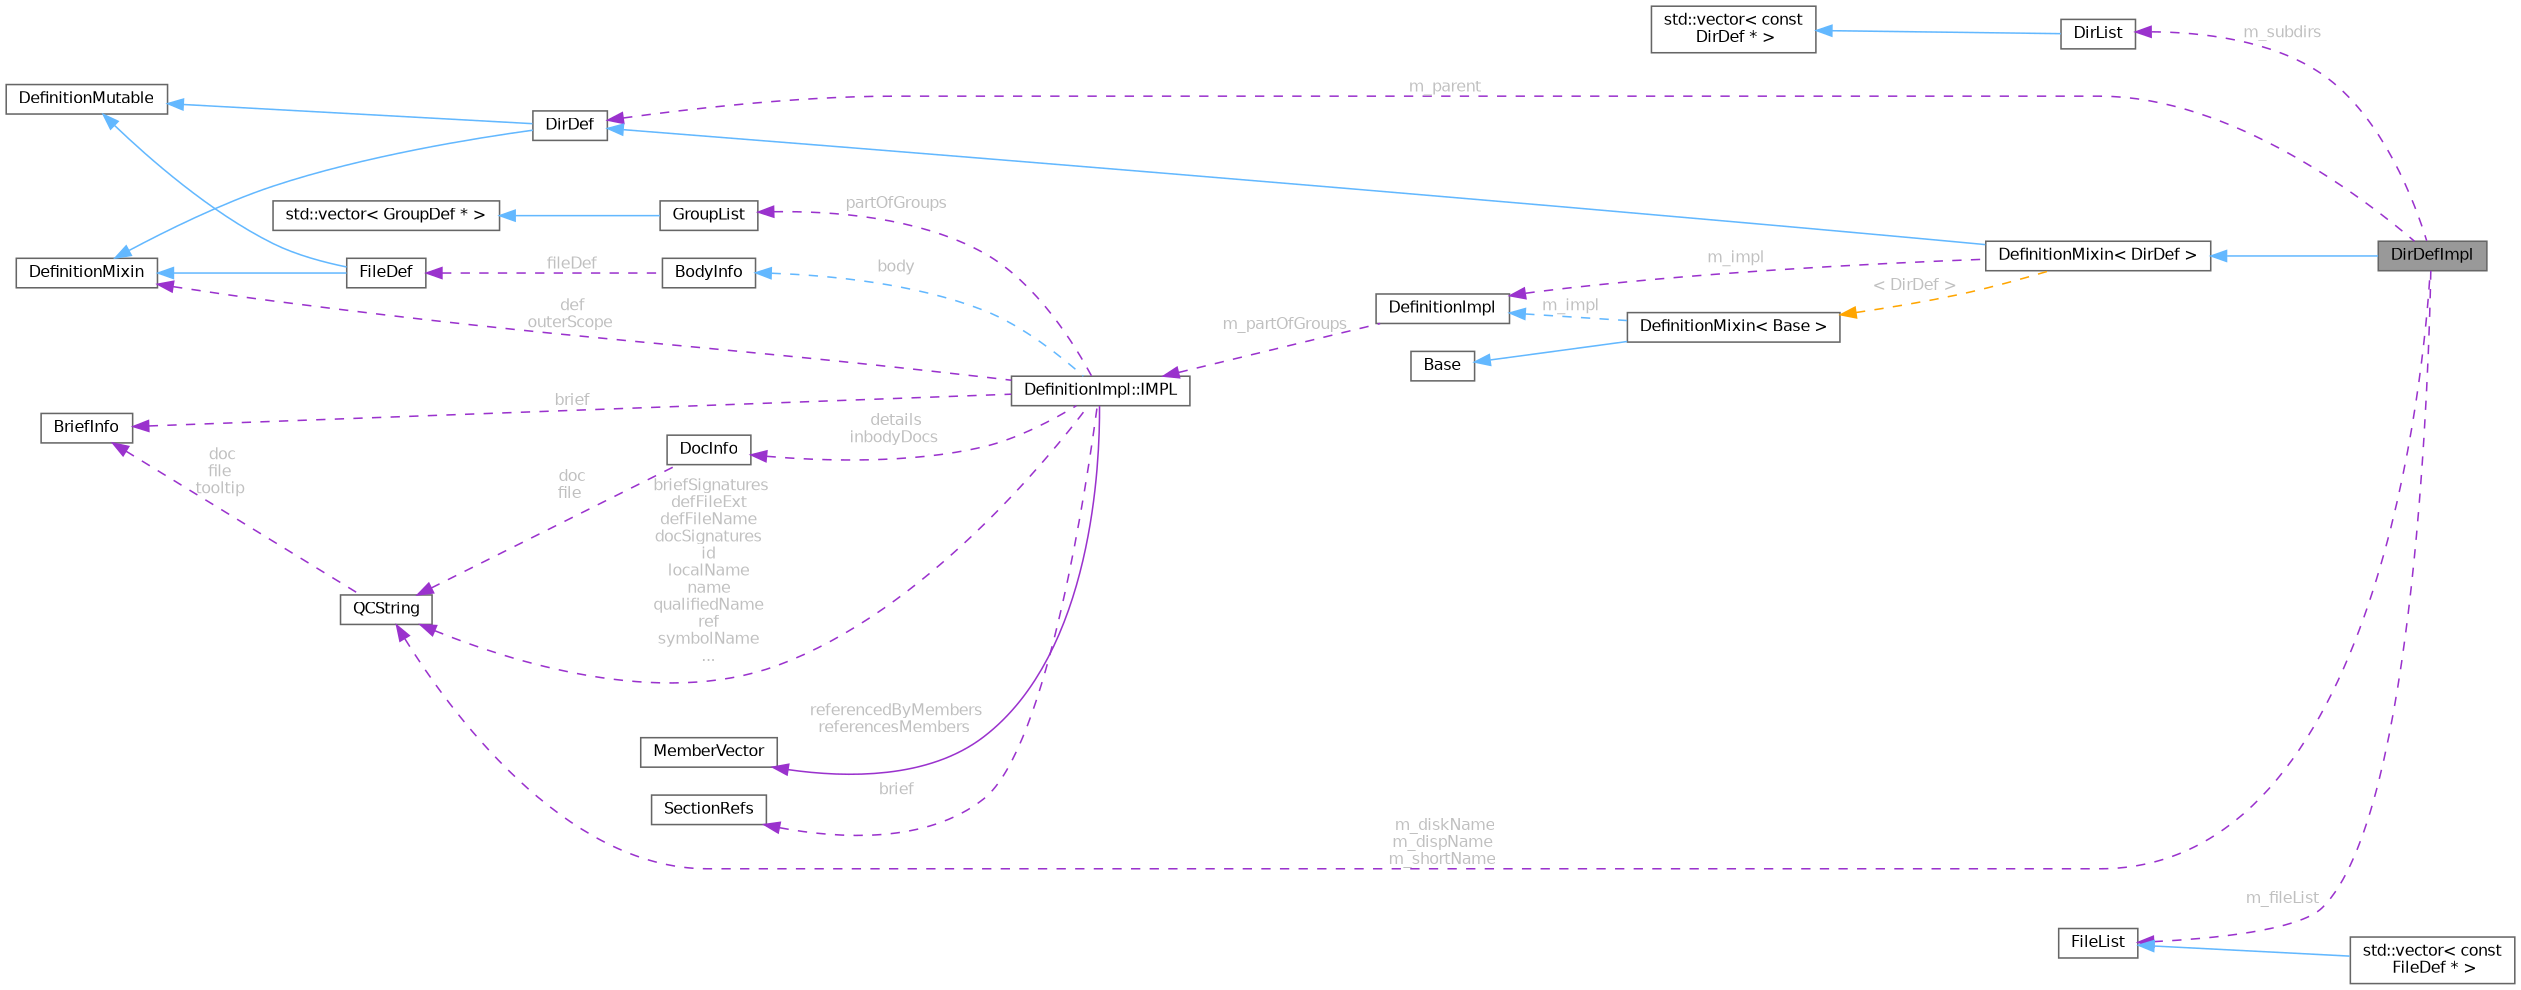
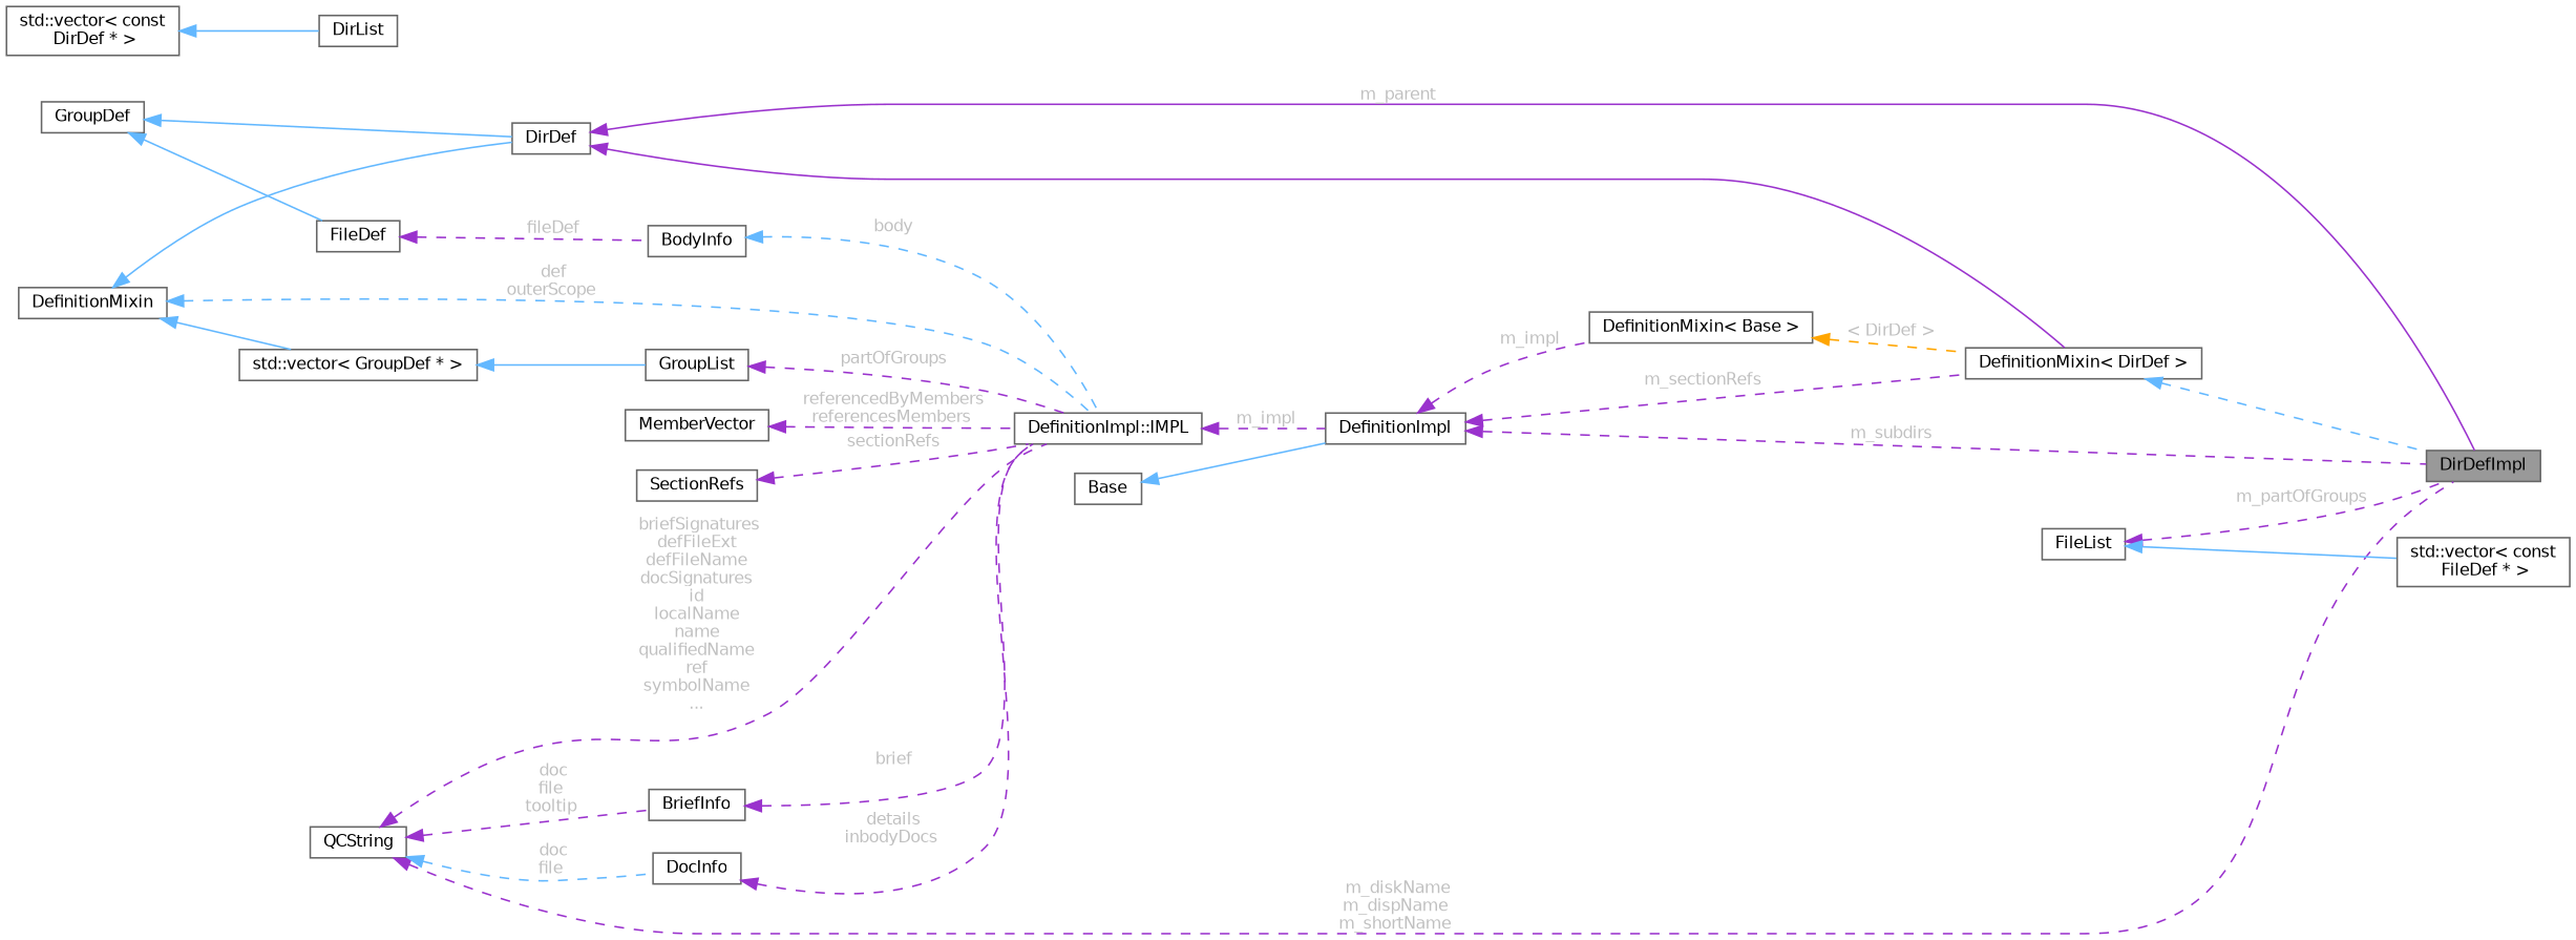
  digraph {
    rankdir=LR
    node [color=gray40 fillcolor=white fontname=Helvetica fontsize=10 shape=box style=filled]
    edge [color=darkorchid3 dir=back fontname=Helvetica fontsize=10 labelfontname=Helvetica labelfontsize=10 style=dashed fontcolor=grey]
    n1 [fillcolor=grey60 fontcolor=black height=0.2 label=DirDefImpl width=0.4]
    n2 [height=0.2 label="DefinitionMixin\< DirDef \>" width=0.4]
    n3 [height=0.2 label=DirDef width=0.4]
-   n4 [height=0.2 label=DefinitionMutable width=0.4]
+   n4 [height=0.2 label=GroupDef width=0.4]
    n5 [height=0.2 label=FileDef width=0.4]
    n6 [height=0.2 label=BodyInfo width=0.4]
    n7 [height=0.2 label=DefinitionMixin width=0.4]
    n8 [height=0.2 label="DefinitionImpl::IMPL" width=0.4]
    n9 [height=0.2 label=DefinitionImpl width=0.4]
    n10 [height=0.2 label="DefinitionMixin\< Base \>" width=0.4]
    n11 [height=0.2 label=SectionRefs width=0.4]
    n12 [height=0.2 label=GroupList width=0.4]
    n13 [height=0.2 label="std::vector\< GroupDef * \>" width=0.4]
    n14 [height=0.2 label=DocInfo width=0.4]
    n15 [height=0.2 label=QCString width=0.4]
    n16 [height=0.2 label=BriefInfo width=0.4]
    n17 [height=0.2 label=MemberVector width=0.4]
    n18 [height=0.2 label=Base width=0.4]
    n19 [height=0.2 label=DirList width=0.4]
    n20 [height=0.2 label="std::vector\< const\l DirDef * \>" width=0.4]
    n21 [height=0.2 label=FileList width=0.4]
    n22 [height=0.2 label="std::vector\< const\l FileDef * \>" width=0.4]
-   n2 -> n1 [color=steelblue1 style=solid fontcolor=""]
-   n3 -> n1 [label=" m_parent"]
-   n3 -> n2 [color=steelblue1 style=solid fontcolor=""]
+   n2 -> n1 [color=steelblue1 fontcolor=""]
+   n3 -> n1 [label=" m_parent" style=solid]
+   n3 -> n2 [style=solid fontcolor=""]
    n4 -> n3 [color=steelblue1 style=solid fontcolor=""]
    n4 -> n5 [color=steelblue1 style=solid fontcolor=""]
    n5 -> n6 [label=" fileDef"]
    n6 -> n8 [color=steelblue1 label=" body"]
    n7 -> n3 [color=steelblue1 style=solid fontcolor=""]
-   n7 -> n5 [color=steelblue1 style=solid fontcolor=""]
-   n7 -> n8 [label=" def\nouterScope"]
-   n8 -> n9 [label=" m_partOfGroups"]
-   n9 -> n2 [label=" m_impl"]
-   n9 -> n10 [color=steelblue1 label=" m_impl"]
+   n7 -> n13 [color=steelblue1 style=solid fontcolor=""]
+   n7 -> n8 [color=steelblue1 label=" def\nouterScope"]
+   n8 -> n9 [label=" m_impl"]
+   n9 -> n2 [label=" m_sectionRefs"]
+   n9 -> n10 [label=" m_impl"]
    n10 -> n2 [color=orange label=" \< DirDef \>"]
-   n11 -> n8 [label=" brief"]
+   n11 -> n8 [label=" sectionRefs"]
    n12 -> n8 [label=" partOfGroups"]
    n13 -> n12 [color=steelblue1 style=solid fontcolor=""]
    n14 -> n8 [label=" details\ninbodyDocs"]
    n15 -> n1 [label=" m_diskName\nm_dispName\nm_shortName"]
    n15 -> n8 [label=" briefSignatures\ndefFileExt\ndefFileName\ndocSignatures\nid\nlocalName\nname\nqualifiedName\nref\nsymbolName\n..."]
-   n15 -> n14 [label=" doc\nfile"]
-   n16 -> n15 [label=" doc\nfile\ntooltip"]
+   n15 -> n14 [color=steelblue1 label=" doc\nfile"]
+   n15 -> n16 [label=" doc\nfile\ntooltip"]
    n16 -> n8 [label=" brief"]
-   n17 -> n8 [label=" referencedByMembers\nreferencesMembers" style=solid]
-   n18 -> n10 [color=steelblue1 style=solid fontcolor=""]
-   n19 -> n1 [label=" m_subdirs"]
+   n17 -> n8 [label=" referencedByMembers\nreferencesMembers"]
+   n18 -> n9 [color=steelblue1 style=solid fontcolor=""]
+   n9 -> n1 [label=" m_subdirs"]
    n20 -> n19 [color=steelblue1 style=solid fontcolor=""]
-   n21 -> n1 [label=" m_fileList"]
+   n21 -> n1 [label=" m_partOfGroups"]
    n21 -> n22 [color=steelblue1 style=solid fontcolor=""]
  }
